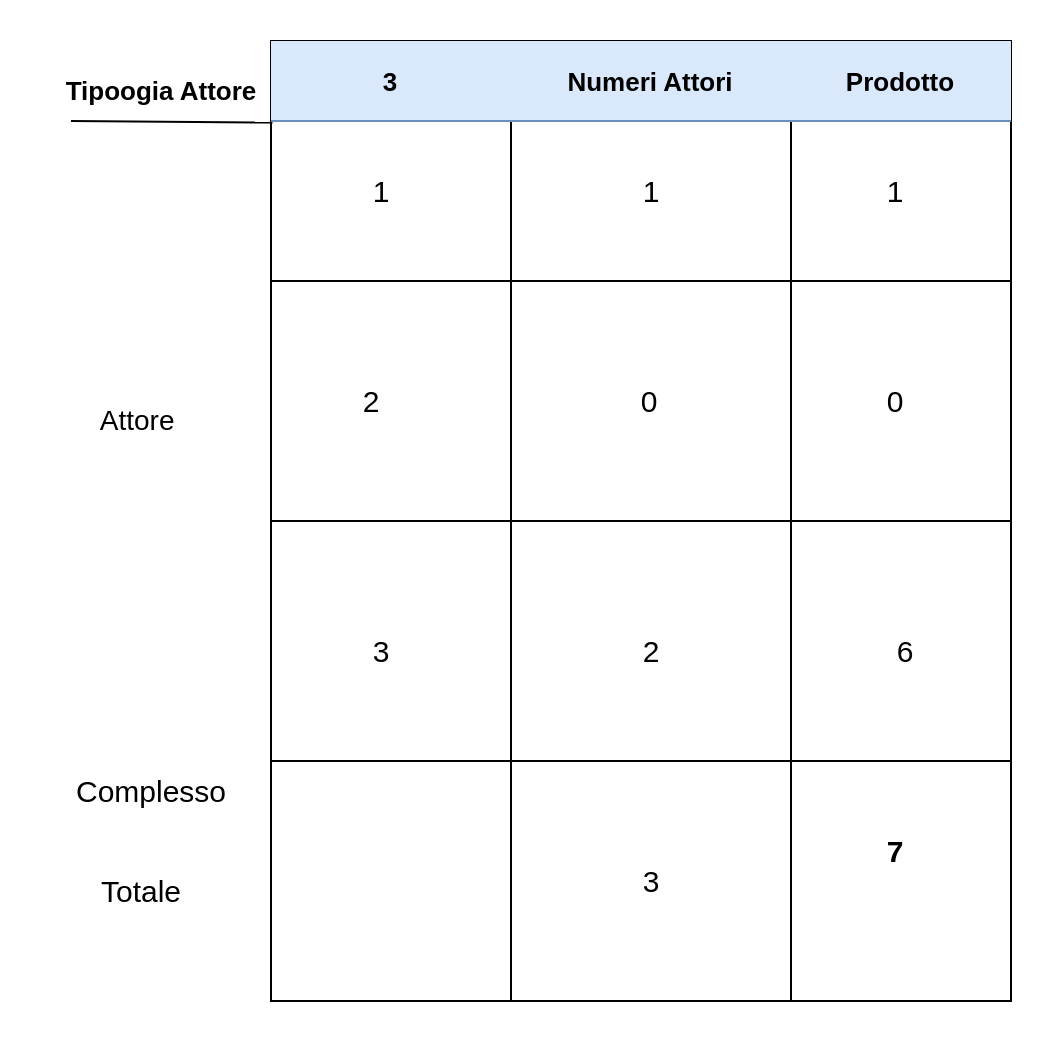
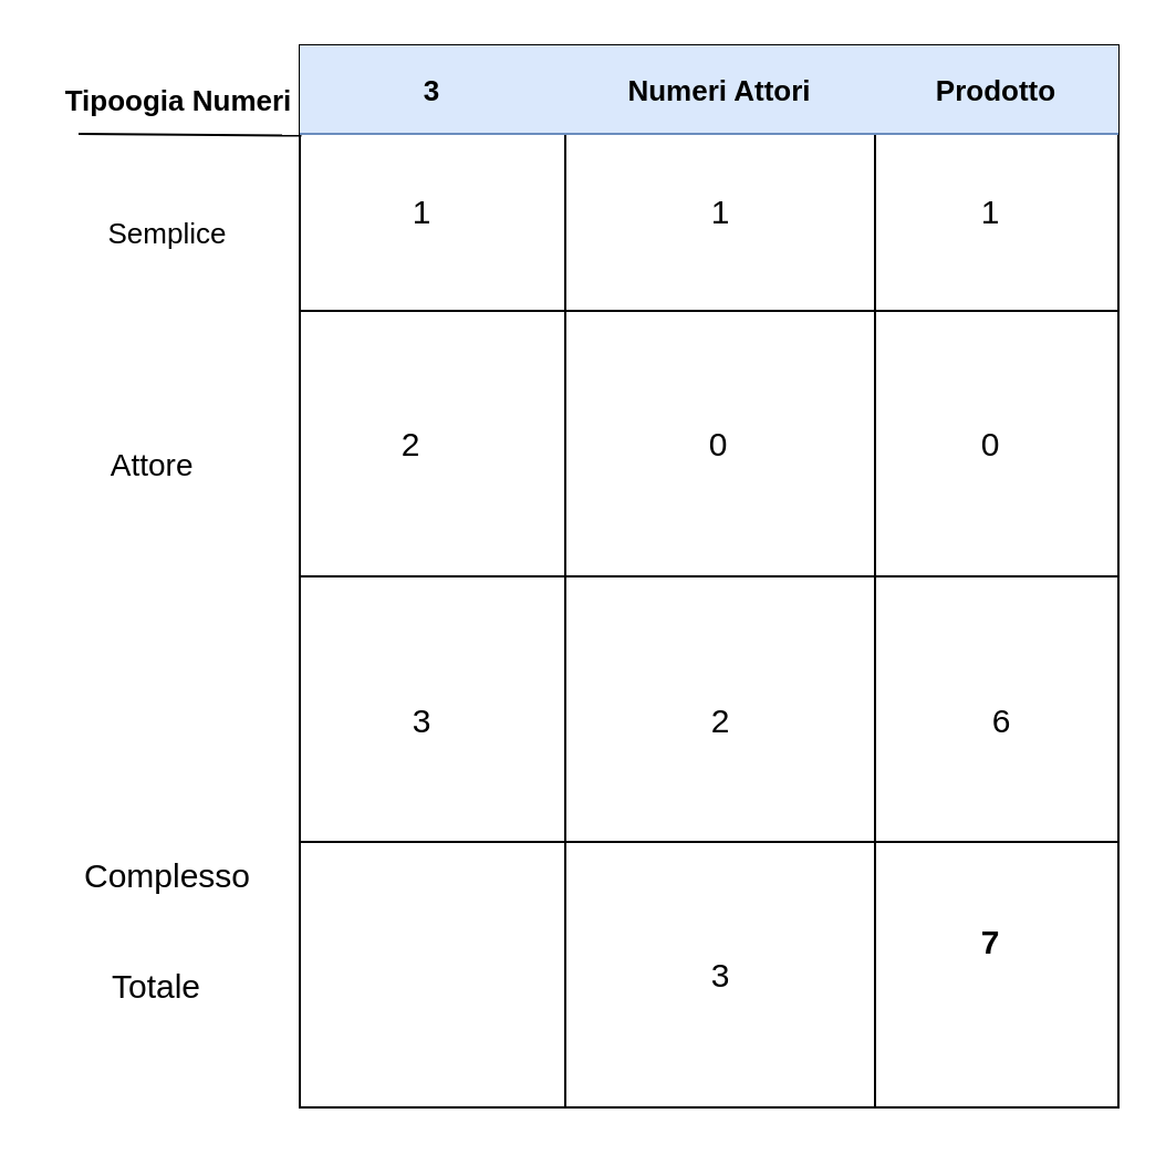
  <mxCell id="0" />
  <mxCell id="1" parent="0" />
  <mxCell id="2" value="" style="shape=table;childLayout=tableLayout;startSize=0;collapsible=0;recursiveResize=0;expand=0;" vertex="1" parent="1"><mxGeometry x="135" y="20" width="370" height="480" as="geometry" /></mxCell>
  <mxCell id="3" value="" style="shape=tableRow;horizontal=0;swimlaneHead=0;swimlaneBody=0;top=0;left=0;strokeColor=inherit;bottom=0;right=0;dropTarget=0;fontStyle=0;fillColor=none;points=[[0,0.5],[1,0.5]];portConstraint=eastwest;startSize=0;collapsible=0;recursiveResize=0;expand=0;" vertex="1" parent="2"><mxGeometry width="370" height="120" as="geometry" /></mxCell>
  <mxCell id="4" value="3" style="swimlane;swimlaneHead=0;swimlaneBody=0;fontStyle=1;strokeColor=#6c8ebf;connectable=0;fillColor=#dae8fc;startSize=40;collapsible=0;recursiveResize=0;expand=0;fontSize=13;" vertex="1" parent="3"><mxGeometry width="120" height="120" as="geometry"><mxRectangle width="120" height="120" as="alternateBounds" /></mxGeometry></mxCell>
  <mxCell id="5" value="&lt;font style=&quot;font-size: 15px;&quot;&gt;1&lt;/font&gt;" style="text;html=1;align=center;verticalAlign=middle;resizable=0;points=[];autosize=1;strokeColor=none;fillColor=none;" vertex="1" parent="4"><mxGeometry x="40" y="60" width="30" height="30" as="geometry" /></mxCell>
  <mxCell id="6" value="Numeri Attori" style="swimlane;swimlaneHead=0;swimlaneBody=0;fontStyle=1;connectable=0;startSize=40;collapsible=0;recursiveResize=0;expand=0;fillColor=#dae8fc;strokeColor=#6c8ebf;fontSize=13;" vertex="1" parent="3"><mxGeometry x="120" width="140" height="120" as="geometry"><mxRectangle width="140" height="120" as="alternateBounds" /></mxGeometry></mxCell>
  <mxCell id="7" value="1" style="text;html=1;align=center;verticalAlign=middle;resizable=0;points=[];autosize=1;strokeColor=none;fillColor=none;fontSize=15;" vertex="1" parent="6"><mxGeometry x="55" y="60" width="30" height="30" as="geometry" /></mxCell>
  <mxCell id="8" value="Prodotto" style="swimlane;swimlaneHead=0;swimlaneBody=0;fontStyle=1;strokeColor=#6c8ebf;connectable=0;fillColor=#dae8fc;startSize=40;collapsible=0;recursiveResize=0;expand=0;fontSize=13;" vertex="1" parent="3"><mxGeometry x="260" width="110" height="120" as="geometry"><mxRectangle width="110" height="120" as="alternateBounds" /></mxGeometry></mxCell>
  <mxCell id="9" value="&lt;font style=&quot;font-size: 15px;&quot;&gt;1&lt;/font&gt;" style="text;html=1;align=center;verticalAlign=middle;resizable=0;points=[];autosize=1;strokeColor=none;fillColor=none;" vertex="1" parent="8"><mxGeometry x="37" y="60" width="30" height="30" as="geometry" /></mxCell>
  <mxCell id="10" value="" style="shape=tableRow;horizontal=0;swimlaneHead=0;swimlaneBody=0;top=0;left=0;strokeColor=inherit;bottom=0;right=0;dropTarget=0;fontStyle=0;fillColor=none;points=[[0,0.5],[1,0.5]];portConstraint=eastwest;startSize=0;collapsible=0;recursiveResize=0;expand=0;" vertex="1" parent="2"><mxGeometry y="120" width="370" height="120" as="geometry" /></mxCell>
  <mxCell id="11" value="" style="swimlane;swimlaneHead=0;swimlaneBody=0;fontStyle=0;connectable=0;strokeColor=inherit;fillColor=none;startSize=0;collapsible=0;recursiveResize=0;expand=0;" vertex="1" parent="10"><mxGeometry width="120" height="120" as="geometry"><mxRectangle width="120" height="120" as="alternateBounds" /></mxGeometry></mxCell>
  <mxCell id="12" value="&lt;font style=&quot;font-size: 15px;&quot;&gt;2&lt;/font&gt;" style="text;html=1;align=center;verticalAlign=middle;resizable=0;points=[];autosize=1;strokeColor=none;fillColor=none;" vertex="1" parent="11"><mxGeometry x="35" y="45" width="30" height="30" as="geometry" /></mxCell>
  <mxCell id="13" value="" style="swimlane;swimlaneHead=0;swimlaneBody=0;fontStyle=0;connectable=0;strokeColor=inherit;fillColor=none;startSize=0;collapsible=0;recursiveResize=0;expand=0;" vertex="1" parent="10"><mxGeometry x="120" width="140" height="120" as="geometry"><mxRectangle width="140" height="120" as="alternateBounds" /></mxGeometry></mxCell>
  <mxCell id="14" value="0" style="text;html=1;align=center;verticalAlign=middle;resizable=0;points=[];autosize=1;strokeColor=none;fillColor=none;fontSize=15;" vertex="1" parent="13"><mxGeometry x="54" y="45" width="30" height="30" as="geometry" /></mxCell>
  <mxCell id="15" value="" style="swimlane;swimlaneHead=0;swimlaneBody=0;fontStyle=0;connectable=0;strokeColor=inherit;fillColor=none;startSize=0;collapsible=0;recursiveResize=0;expand=0;" vertex="1" parent="10"><mxGeometry x="260" width="110" height="120" as="geometry"><mxRectangle width="110" height="120" as="alternateBounds" /></mxGeometry></mxCell>
  <mxCell id="16" value="0" style="text;html=1;align=center;verticalAlign=middle;resizable=0;points=[];autosize=1;strokeColor=none;fillColor=none;fontSize=15;" vertex="1" parent="15"><mxGeometry x="37" y="45" width="30" height="30" as="geometry" /></mxCell>
  <mxCell id="17" value="" style="shape=tableRow;horizontal=0;swimlaneHead=0;swimlaneBody=0;top=0;left=0;strokeColor=inherit;bottom=0;right=0;dropTarget=0;fontStyle=0;fillColor=none;points=[[0,0.5],[1,0.5]];portConstraint=eastwest;startSize=0;collapsible=0;recursiveResize=0;expand=0;" vertex="1" parent="2"><mxGeometry y="240" width="370" height="120" as="geometry" /></mxCell>
  <mxCell id="18" value="" style="swimlane;swimlaneHead=0;swimlaneBody=0;fontStyle=0;connectable=0;strokeColor=inherit;fillColor=none;startSize=0;collapsible=0;recursiveResize=0;expand=0;" vertex="1" parent="17"><mxGeometry width="120" height="120" as="geometry"><mxRectangle width="120" height="120" as="alternateBounds" /></mxGeometry></mxCell>
  <mxCell id="19" value="&lt;font style=&quot;font-size: 15px;&quot;&gt;3&lt;/font&gt;" style="text;html=1;align=center;verticalAlign=middle;resizable=0;points=[];autosize=1;strokeColor=none;fillColor=none;" vertex="1" parent="18"><mxGeometry x="40" y="50" width="30" height="30" as="geometry" /></mxCell>
  <mxCell id="20" value="" style="swimlane;swimlaneHead=0;swimlaneBody=0;fontStyle=0;connectable=0;strokeColor=inherit;fillColor=none;startSize=0;collapsible=0;recursiveResize=0;expand=0;" vertex="1" parent="17"><mxGeometry x="120" width="140" height="120" as="geometry"><mxRectangle width="140" height="120" as="alternateBounds" /></mxGeometry></mxCell>
  <mxCell id="21" value="2" style="text;html=1;align=center;verticalAlign=middle;resizable=0;points=[];autosize=1;strokeColor=none;fillColor=none;fontSize=15;" vertex="1" parent="20"><mxGeometry x="55" y="50" width="30" height="30" as="geometry" /></mxCell>
  <mxCell id="22" value="" style="swimlane;swimlaneHead=0;swimlaneBody=0;fontStyle=0;connectable=0;strokeColor=inherit;fillColor=none;startSize=0;collapsible=0;recursiveResize=0;expand=0;" vertex="1" parent="17"><mxGeometry x="260" width="110" height="120" as="geometry"><mxRectangle width="110" height="120" as="alternateBounds" /></mxGeometry></mxCell>
  <mxCell id="23" value="6" style="text;html=1;align=center;verticalAlign=middle;resizable=0;points=[];autosize=1;strokeColor=none;fillColor=none;fontSize=15;" vertex="1" parent="22"><mxGeometry x="42" y="50" width="30" height="30" as="geometry" /></mxCell>
  <mxCell id="24" value="" style="shape=tableRow;horizontal=0;swimlaneHead=0;swimlaneBody=0;top=0;left=0;strokeColor=inherit;bottom=0;right=0;dropTarget=0;fontStyle=0;fillColor=none;points=[[0,0.5],[1,0.5]];portConstraint=eastwest;startSize=0;collapsible=0;recursiveResize=0;expand=0;" vertex="1" parent="2"><mxGeometry y="360" width="370" height="120" as="geometry" /></mxCell>
  <mxCell id="25" value="" style="swimlane;swimlaneHead=0;swimlaneBody=0;fontStyle=0;connectable=0;strokeColor=inherit;fillColor=none;startSize=0;collapsible=0;recursiveResize=0;expand=0;" vertex="1" parent="24"><mxGeometry width="120" height="120" as="geometry"><mxRectangle width="120" height="120" as="alternateBounds" /></mxGeometry></mxCell>
  <mxCell id="26" value="" style="swimlane;swimlaneHead=0;swimlaneBody=0;fontStyle=0;connectable=0;strokeColor=inherit;fillColor=none;startSize=0;collapsible=0;recursiveResize=0;expand=0;" vertex="1" parent="24"><mxGeometry x="120" width="140" height="120" as="geometry"><mxRectangle width="140" height="120" as="alternateBounds" /></mxGeometry></mxCell>
  <mxCell id="27" value="3" style="text;html=1;align=center;verticalAlign=middle;resizable=0;points=[];autosize=1;strokeColor=none;fillColor=none;fontSize=15;" vertex="1" parent="26"><mxGeometry x="55" y="45" width="30" height="30" as="geometry" /></mxCell>
  <mxCell id="28" value="" style="swimlane;swimlaneHead=0;swimlaneBody=0;fontStyle=0;connectable=0;strokeColor=inherit;fillColor=none;startSize=0;collapsible=0;recursiveResize=0;expand=0;" vertex="1" parent="24"><mxGeometry x="260" width="110" height="120" as="geometry"><mxRectangle width="110" height="120" as="alternateBounds" /></mxGeometry></mxCell>
  <mxCell id="29" value="&lt;b&gt;7&lt;/b&gt;" style="text;html=1;align=center;verticalAlign=middle;resizable=0;points=[];autosize=1;strokeColor=none;fillColor=none;fontSize=15;" vertex="1" parent="28"><mxGeometry x="37" y="30" width="30" height="30" as="geometry" /></mxCell>
- <mxCell id="31" value="&lt;b&gt;&lt;font style=&quot;font-size: 13px;&quot;&gt;Tipoogia Attore&lt;/font&gt;&lt;/b&gt;" style="text;html=1;align=center;verticalAlign=middle;resizable=0;points=[];autosize=1;strokeColor=none;fillColor=none;" vertex="1" parent="1"><mxGeometry x="20" y="30" width="120" height="30" as="geometry" /></mxCell>
+ <mxCell id="30" value="&lt;font style=&quot;font-size: 13px;&quot;&gt;Semplice&lt;/font&gt;" style="text;html=1;align=center;verticalAlign=middle;resizable=0;points=[];autosize=1;strokeColor=none;fillColor=none;" vertex="1" parent="1"><mxGeometry x="35" y="90" width="80" height="30" as="geometry" /></mxCell>
+ <mxCell id="31" value="&lt;b&gt;&lt;font style=&quot;font-size: 13px;&quot;&gt;Tipoogia Numeri&lt;/font&gt;&lt;/b&gt;" style="text;html=1;align=center;verticalAlign=middle;resizable=0;points=[];autosize=1;strokeColor=none;fillColor=none;" vertex="1" parent="1"><mxGeometry x="20" y="30" width="120" height="30" as="geometry" /></mxCell>
  <mxCell id="32" value="&lt;font style=&quot;font-size: 14px;&quot;&gt;Attore&amp;nbsp;&lt;/font&gt;" style="text;html=1;align=center;verticalAlign=middle;resizable=0;points=[];autosize=1;strokeColor=none;fillColor=none;" vertex="1" parent="1"><mxGeometry x="35" y="195" width="70" height="30" as="geometry" /></mxCell>
  <mxCell id="33" value="&lt;font style=&quot;font-size: 15px;&quot;&gt;Complesso&lt;/font&gt;" style="text;html=1;align=center;verticalAlign=middle;resizable=0;points=[];autosize=1;strokeColor=none;fillColor=none;" vertex="1" parent="1"><mxGeometry x="25" y="380" width="100" height="30" as="geometry" /></mxCell>
  <mxCell id="34" value="&lt;font style=&quot;font-size: 15px;&quot;&gt;Totale&lt;/font&gt;" style="text;html=1;align=center;verticalAlign=middle;resizable=0;points=[];autosize=1;strokeColor=none;fillColor=none;" vertex="1" parent="1"><mxGeometry x="40" y="430" width="60" height="30" as="geometry" /></mxCell>
  <mxCell id="35" value="" style="endArrow=none;html=1;rounded=0;fontSize=14;entryX=0.002;entryY=0.34;entryDx=0;entryDy=0;entryPerimeter=0;" edge="1" parent="1" target="3"><mxGeometry width="50" height="50" relative="1" as="geometry"><mxPoint x="35" as="sourcePoint" y="60" /><mxPoint x="325" y="210" as="targetPoint" /></mxGeometry></mxCell>
